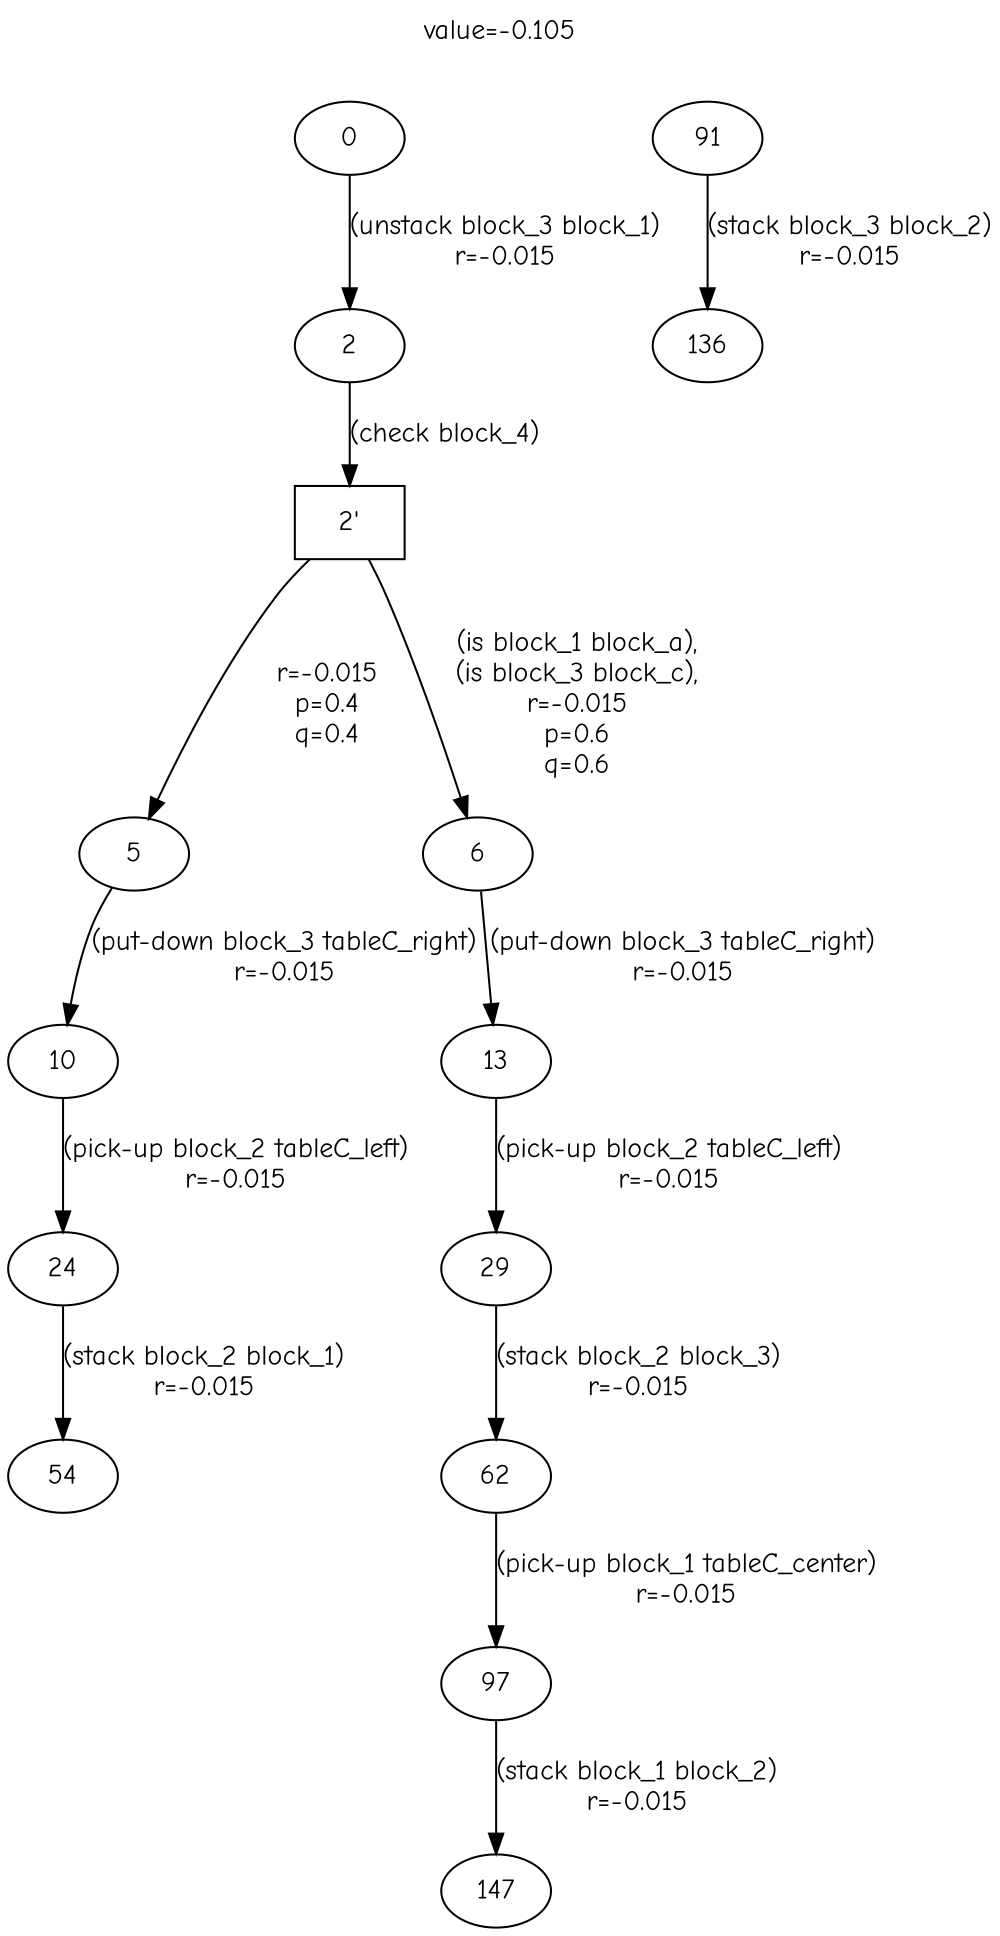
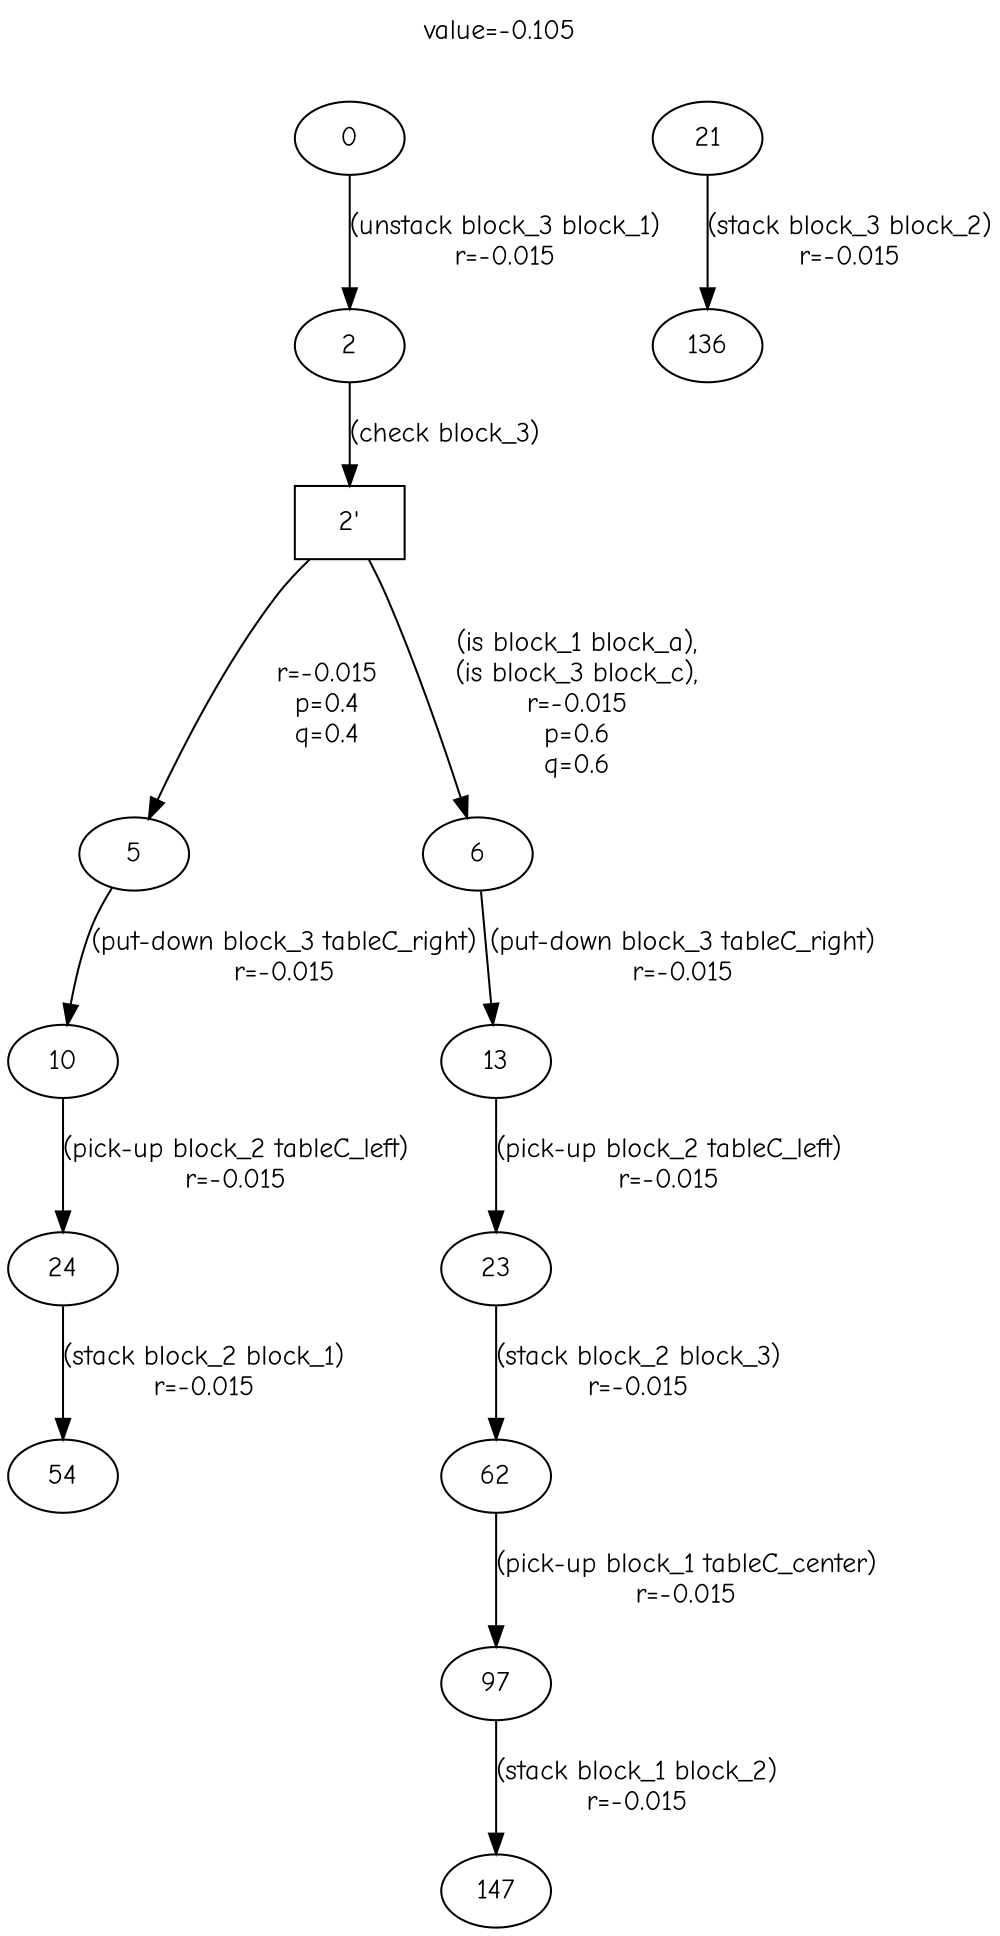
  digraph {
    fontname="Comic Neue"
    label="value=-0.105"
    labelloc=top
    node [fontname="Comic Neue"]
    edge [fontname="Comic Neue"]
    0
    2
    "2'" [shape=box]
    5
    6
    10
    13
    24
    54
-   91
+   91 [label=21]
    136
-   29
+   29 [label=23]
    62
    97
    147
    0 -> 2 [label="(unstack block_3 block_1)\nr=-0.015"]
-   2 -> "2'" [label="(check block_4)"]
+   2 -> "2'" [label="(check block_3)"]
    "2'" -> 5 [label="\nr=-0.015\np=0.4\nq=0.4"]
    "2'" -> 6 [label="\n(is block_1 block_a),\n(is block_3 block_c),\nr=-0.015\np=0.6\nq=0.6"]
    5 -> 10 [label="(put-down block_3 tableC_right)\nr=-0.015"]
    6 -> 13 [label="(put-down block_3 tableC_right)\nr=-0.015"]
    10 -> 24 [label="(pick-up block_2 tableC_left)\nr=-0.015"]
    13 -> 29 [label="(pick-up block_2 tableC_left)\nr=-0.015"]
    24 -> 54 [label="(stack block_2 block_1)\nr=-0.015"]
    91 -> 136 [label="(stack block_3 block_2)\nr=-0.015"]
    29 -> 62 [label="(stack block_2 block_3)\nr=-0.015"]
    62 -> 97 [label="(pick-up block_1 tableC_center)\nr=-0.015"]
    97 -> 147 [label="(stack block_1 block_2)\nr=-0.015"]
  }
